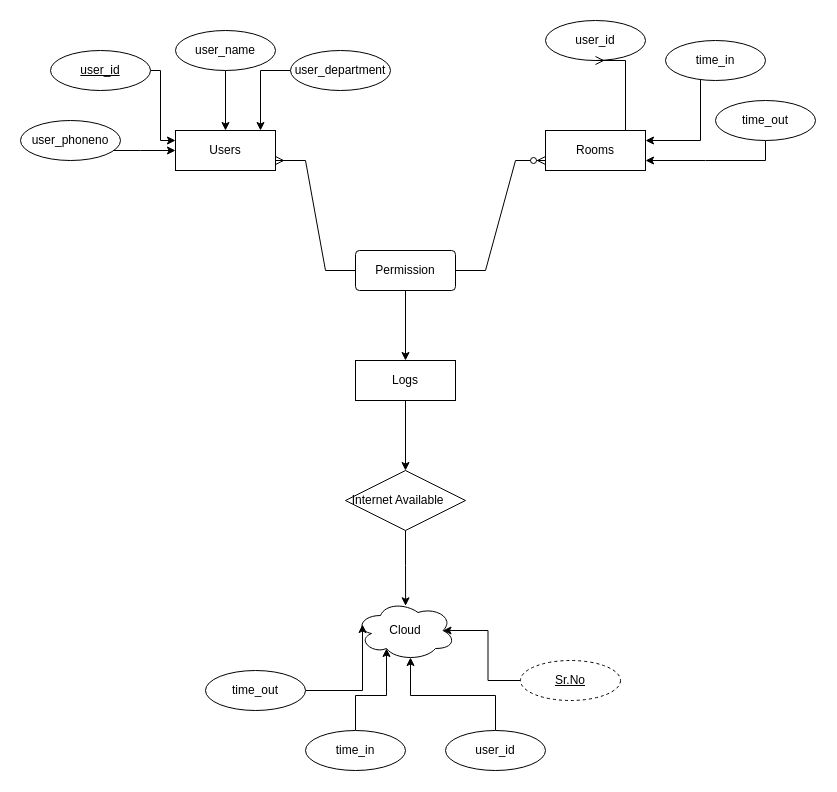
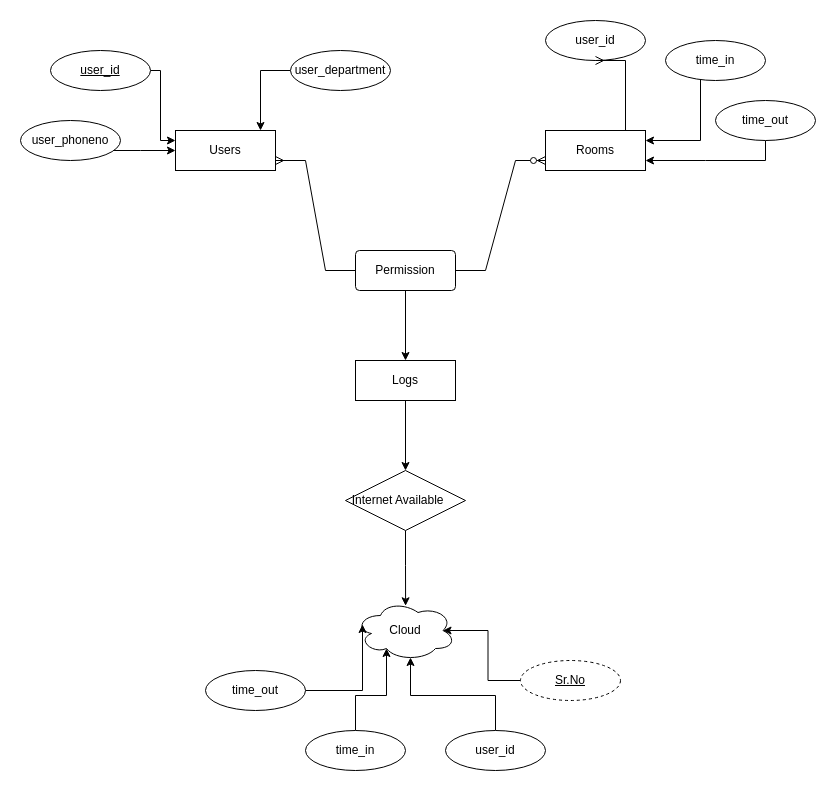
  <mxCell id="0" />
  <mxCell id="1" parent="0" />
  <mxCell id="2" value="Users" style="whiteSpace=wrap;html=1;align=center;" vertex="1" parent="1"><mxGeometry x="175" y="130" width="100" height="40" as="geometry" /></mxCell>
  <mxCell id="3" style="edgeStyle=orthogonalEdgeStyle;rounded=0;orthogonalLoop=1;jettySize=auto;html=1;entryX=0;entryY=0.25;entryDx=0;entryDy=0;" edge="1" parent="1" target="2"><mxGeometry relative="1" as="geometry"><mxPoint x="150" y="70" as="sourcePoint" /><Array as="points"><mxPoint x="160" y="70" /><mxPoint x="160" y="140" /></Array></mxGeometry></mxCell>
- <mxCell id="4" style="edgeStyle=orthogonalEdgeStyle;rounded=0;orthogonalLoop=1;jettySize=auto;html=1;" edge="1" parent="1" source="5" target="2"><mxGeometry relative="1" as="geometry" /></mxCell>
- <mxCell id="5" value="user_name" style="ellipse;whiteSpace=wrap;html=1;align=center;" vertex="1" parent="1"><mxGeometry x="175" y="30" width="100" height="40" as="geometry" /></mxCell>
  <mxCell id="6" style="edgeStyle=orthogonalEdgeStyle;rounded=0;orthogonalLoop=1;jettySize=auto;html=1;entryX=0.85;entryY=0;entryDx=0;entryDy=0;entryPerimeter=0;" edge="1" parent="1" source="7" target="2"><mxGeometry relative="1" as="geometry"><Array as="points"><mxPoint x="260" y="70" /></Array></mxGeometry></mxCell>
  <mxCell id="7" value="user_department" style="ellipse;whiteSpace=wrap;html=1;align=center;" vertex="1" parent="1"><mxGeometry x="290" y="50" width="100" height="40" as="geometry" /></mxCell>
  <mxCell id="8" style="edgeStyle=orthogonalEdgeStyle;rounded=0;orthogonalLoop=1;jettySize=auto;html=1;" edge="1" parent="1" source="9" target="2"><mxGeometry relative="1" as="geometry"><Array as="points"><mxPoint x="140" y="150" /><mxPoint x="140" y="150" /></Array></mxGeometry></mxCell>
  <mxCell id="9" value="user_phoneno" style="ellipse;whiteSpace=wrap;html=1;align=center;" vertex="1" parent="1"><mxGeometry x="20" y="120" width="100" height="40" as="geometry" /></mxCell>
  <mxCell id="10" value="Rooms" style="whiteSpace=wrap;html=1;align=center;" vertex="1" parent="1"><mxGeometry x="545" y="130" width="100" height="40" as="geometry" /></mxCell>
  <mxCell id="11" value="user_id" style="ellipse;whiteSpace=wrap;html=1;align=center;" vertex="1" parent="1"><mxGeometry x="545" y="20" width="100" height="40" as="geometry" /></mxCell>
  <mxCell id="12" style="edgeStyle=orthogonalEdgeStyle;rounded=0;orthogonalLoop=1;jettySize=auto;html=1;entryX=1;entryY=0.75;entryDx=0;entryDy=0;" edge="1" parent="1" source="13" target="10"><mxGeometry relative="1" as="geometry"><Array as="points"><mxPoint x="705" y="160" /><mxPoint x="705" y="160" /></Array><mxPoint x="685" y="170" as="targetPoint" /></mxGeometry></mxCell>
  <mxCell id="13" value="time_out" style="ellipse;whiteSpace=wrap;html=1;align=center;" vertex="1" parent="1"><mxGeometry x="715" y="100" width="100" height="40" as="geometry" /></mxCell>
  <mxCell id="14" style="edgeStyle=orthogonalEdgeStyle;rounded=0;orthogonalLoop=1;jettySize=auto;html=1;entryX=1;entryY=0.25;entryDx=0;entryDy=0;" edge="1" parent="1" source="15" target="10"><mxGeometry relative="1" as="geometry"><Array as="points"><mxPoint x="700" y="140" /></Array></mxGeometry></mxCell>
  <mxCell id="15" value="time_in" style="ellipse;whiteSpace=wrap;html=1;align=center;" vertex="1" parent="1"><mxGeometry x="665" y="40" width="100" height="40" as="geometry" /></mxCell>
  <mxCell id="16" value="" style="edgeStyle=entityRelationEdgeStyle;fontSize=12;html=1;endArrow=ERmany;rounded=0;entryX=0.5;entryY=1;entryDx=0;entryDy=0;exitX=0.5;exitY=0;exitDx=0;exitDy=0;" edge="1" parent="1" source="10" target="11"><mxGeometry width="100" height="100" relative="1" as="geometry"><mxPoint x="400" y="250" as="sourcePoint" /><mxPoint x="500" y="150" as="targetPoint" /></mxGeometry></mxCell>
  <mxCell id="17" value="user_id" style="ellipse;whiteSpace=wrap;html=1;align=center;fontStyle=4;" vertex="1" parent="1"><mxGeometry x="50" y="50" width="100" height="40" as="geometry" /></mxCell>
  <mxCell id="18" style="edgeStyle=orthogonalEdgeStyle;rounded=0;orthogonalLoop=1;jettySize=auto;html=1;entryX=0.5;entryY=0;entryDx=0;entryDy=0;" edge="1" parent="1" source="19" target="32"><mxGeometry relative="1" as="geometry" /></mxCell>
  <mxCell id="19" value="Permission" style="rounded=1;arcSize=10;whiteSpace=wrap;html=1;align=center;" vertex="1" parent="1"><mxGeometry x="355" y="250" width="100" height="40" as="geometry" /></mxCell>
  <mxCell id="20" value="" style="edgeStyle=entityRelationEdgeStyle;fontSize=12;html=1;endArrow=ERmany;rounded=0;exitX=0;exitY=0.5;exitDx=0;exitDy=0;entryX=1;entryY=0.75;entryDx=0;entryDy=0;" edge="1" parent="1" source="19" target="2"><mxGeometry width="100" height="100" relative="1" as="geometry"><mxPoint x="370" y="360" as="sourcePoint" /><mxPoint x="225" y="200" as="targetPoint" /></mxGeometry></mxCell>
  <mxCell id="21" value="" style="edgeStyle=entityRelationEdgeStyle;fontSize=12;html=1;endArrow=ERzeroToMany;endFill=1;rounded=0;entryX=0;entryY=0.75;entryDx=0;entryDy=0;exitX=1;exitY=0.5;exitDx=0;exitDy=0;" edge="1" parent="1" source="19" target="10"><mxGeometry width="100" height="100" relative="1" as="geometry"><mxPoint x="370" y="360" as="sourcePoint" /><mxPoint x="470" y="260" as="targetPoint" /></mxGeometry></mxCell>
  <mxCell id="22" value="Cloud" style="ellipse;shape=cloud;whiteSpace=wrap;html=1;align=center;" vertex="1" parent="1"><mxGeometry x="355" y="600" width="100" height="60" as="geometry" /></mxCell>
  <mxCell id="23" style="edgeStyle=orthogonalEdgeStyle;rounded=0;orthogonalLoop=1;jettySize=auto;html=1;entryX=0.31;entryY=0.8;entryDx=0;entryDy=0;entryPerimeter=0;" edge="1" parent="1" source="24" target="22"><mxGeometry relative="1" as="geometry" /></mxCell>
  <mxCell id="24" value="time_in" style="ellipse;whiteSpace=wrap;html=1;align=center;" vertex="1" parent="1"><mxGeometry x="305" y="730" width="100" height="40" as="geometry" /></mxCell>
  <mxCell id="25" style="edgeStyle=orthogonalEdgeStyle;rounded=0;orthogonalLoop=1;jettySize=auto;html=1;entryX=0.07;entryY=0.4;entryDx=0;entryDy=0;entryPerimeter=0;" edge="1" parent="1" source="26" target="22"><mxGeometry relative="1" as="geometry" /></mxCell>
  <mxCell id="26" value="time_out" style="ellipse;whiteSpace=wrap;html=1;align=center;" vertex="1" parent="1"><mxGeometry x="205" y="670" width="100" height="40" as="geometry" /></mxCell>
  <mxCell id="27" style="edgeStyle=orthogonalEdgeStyle;rounded=0;orthogonalLoop=1;jettySize=auto;html=1;entryX=0.55;entryY=0.95;entryDx=0;entryDy=0;entryPerimeter=0;" edge="1" parent="1" source="28" target="22"><mxGeometry relative="1" as="geometry" /></mxCell>
  <mxCell id="28" value="user_id" style="ellipse;whiteSpace=wrap;html=1;align=center;" vertex="1" parent="1"><mxGeometry x="445" y="730" width="100" height="40" as="geometry" /></mxCell>
  <mxCell id="29" style="edgeStyle=orthogonalEdgeStyle;rounded=0;orthogonalLoop=1;jettySize=auto;html=1;entryX=0.875;entryY=0.5;entryDx=0;entryDy=0;entryPerimeter=0;" edge="1" parent="1" source="30" target="22"><mxGeometry relative="1" as="geometry" /></mxCell>
  <mxCell id="30" value="Sr.No" style="ellipse;whiteSpace=wrap;html=1;align=center;fontStyle=4;dashed=1;" vertex="1" parent="1"><mxGeometry x="520" y="660" width="100" height="40" as="geometry" /></mxCell>
  <mxCell id="31" style="edgeStyle=orthogonalEdgeStyle;rounded=0;orthogonalLoop=1;jettySize=auto;html=1;entryX=0.5;entryY=0;entryDx=0;entryDy=0;" edge="1" parent="1" source="32" target="34"><mxGeometry relative="1" as="geometry" /></mxCell>
  <mxCell id="32" value="Logs" style="whiteSpace=wrap;html=1;align=center;" vertex="1" parent="1"><mxGeometry x="355" y="360" width="100" height="40" as="geometry" /></mxCell>
  <mxCell id="33" style="edgeStyle=orthogonalEdgeStyle;rounded=0;orthogonalLoop=1;jettySize=auto;html=1;entryX=0.501;entryY=0.088;entryDx=0;entryDy=0;entryPerimeter=0;" edge="1" parent="1" source="34" target="22"><mxGeometry relative="1" as="geometry" /></mxCell>
  <mxCell id="34" value="Internet Available&amp;nbsp;&lt;span style=&quot;white-space: pre&quot;&gt;&#09;&lt;/span&gt;" style="shape=rhombus;perimeter=rhombusPerimeter;whiteSpace=wrap;html=1;align=center;" vertex="1" parent="1"><mxGeometry x="345" y="470" width="120" height="60" as="geometry" /></mxCell>
